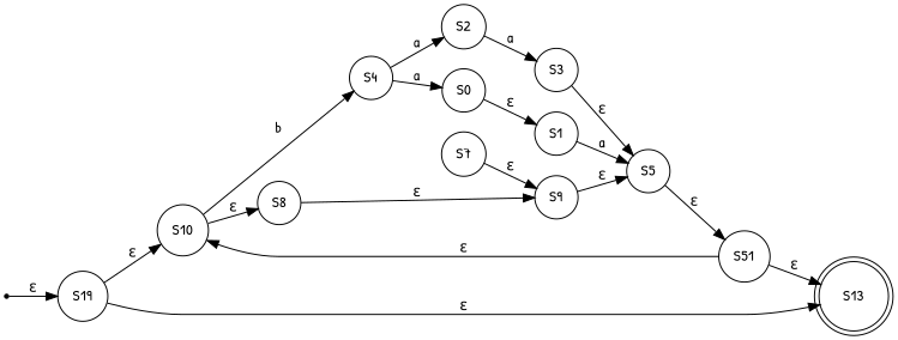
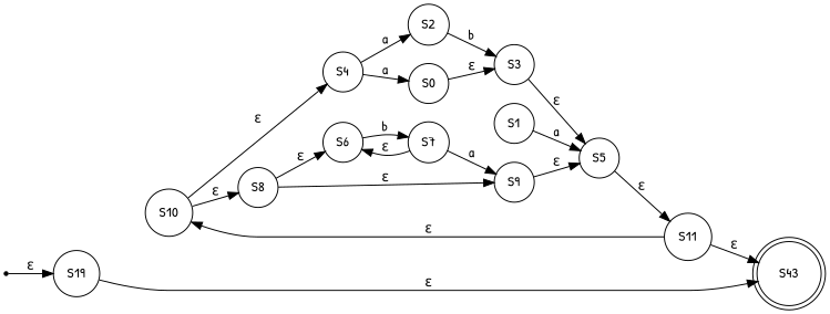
  digraph {
    fontname="Patrick Hand"
    rankdir=LR
    node [fontname="Patrick Hand" shape=circle]
    edge [fontname="Patrick Hand"]
    init [shape=point]
    n2 [label=S19]
    n3 [label=S10]
-   n4 [label=S13 shape=doublecircle]
+   n4 [label=S43 shape=doublecircle]
    n5 [label=S1]
    n6 [label=S5]
-   n7 [label=S51]
+   n7 [label=S11]
    n8 [label=S2]
    n9 [label=S3]
    n10 [label=S4]
    S0
+   n12 [label=S6]
    n13 [label=S7]
    n14 [label=S9]
    n15 [label=S8]
    init -> n2 [label="ε"]
-   n2 -> n3 [label="ε"]
    n2 -> n4 [label="ε"]
-   n3 -> n10 [label=b]
+   n3 -> n10 [label="ε"]
    n3 -> n15 [label="ε"]
    n5 -> n6 [label=a]
    n6 -> n7 [label="ε"]
    n7 -> n3 [label="ε"]
    n7 -> n4 [label="ε"]
-   n8 -> n9 [label=a]
+   n8 -> n9 [label=b]
    n9 -> n6 [label="ε"]
    n10 -> n8 [label=a]
    n10 -> S0 [label=a]
-   S0 -> n5 [label="ε"]
-   n13 -> n14 [label="ε"]
+   S0 -> n9 [label="ε"]
+   n12 -> n13 [label=b]
+   n13 -> n12 [label="ε"]
+   n13 -> n14 [label=a]
    n14 -> n6 [label="ε"]
+   n15 -> n12 [label="ε"]
    n15 -> n14 [label="ε"]
  }
